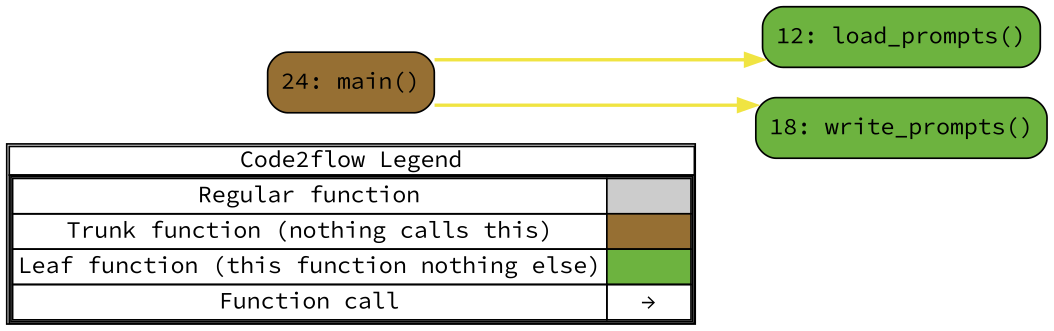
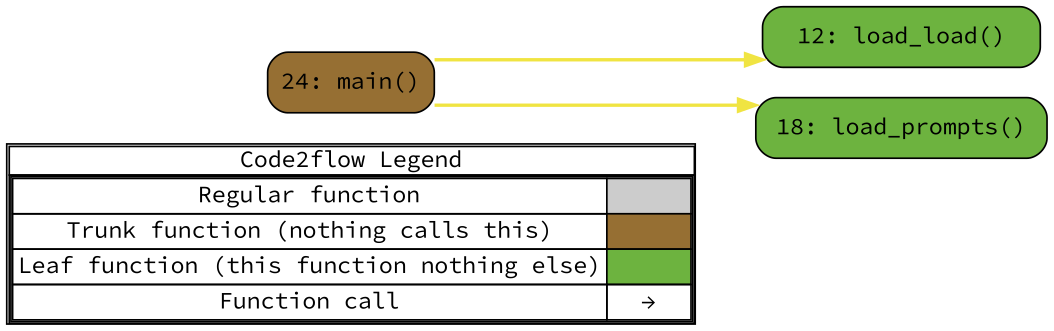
  digraph {
    concentrate=true
    fontname="Source Code Pro"
    rankdir=LR
    splines=ortho
    node [fontname="Source Code Pro" shape=rect fillcolor="#6db33f" style="rounded,filled"]
    edge [color="#F0E442" fontname="Source Code Pro" penwidth=2]
    n1 [label=<         <table cellspacing="0" cellpadding="0" border="1"><tr><td>Code2flow Legend</td></tr><tr><td>         <table cellspacing="0">         <tr><td>Regular function</td><td width="50px" bgcolor='#cccccc'></td></tr>         <tr><td>Trunk function (nothing calls this)</td><td bgcolor='#966F33'></td></tr>         <tr><td>Leaf function (this function nothing else)</td><td bgcolor='#6db33f'></td></tr>         <tr><td>Function call</td><td><font color='black'>&#8594;</font></td></tr>         </table></td></tr></table>         > margin=0 shape=none fillcolor="" style=""]
-   n2 [label="12: load_prompts()"]
+   n2 [label="12: load_load()"]
    n3 [fillcolor="#966F33" label="24: main()"]
-   n4 [label="18: write_prompts()"]
+   n4 [label="18: load_prompts()"]
    subgraph sub_1 {
      label=legend
      rank=min
      n1
    }
    subgraph sub_2 {
      label="File: cli"
      style=dotted
      n2
      n3
      n4
    }
    n3 -> n2
    n3 -> n4
  }
